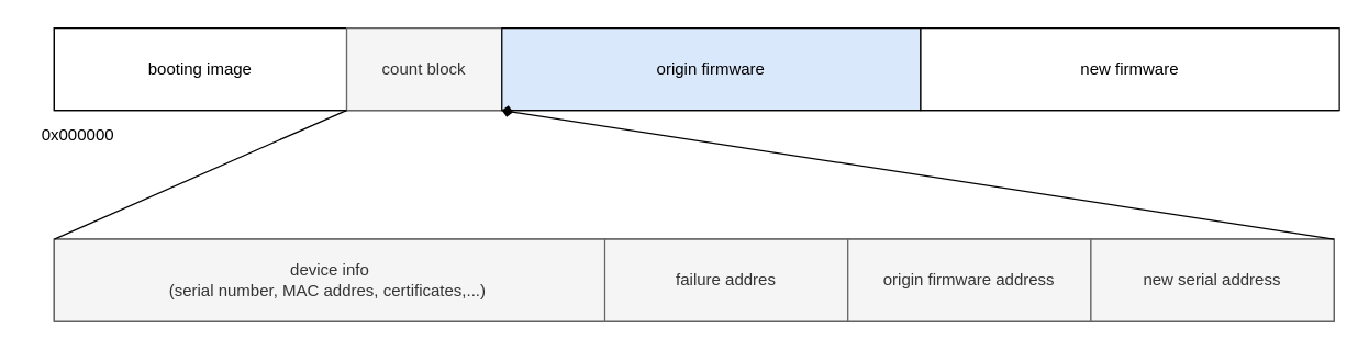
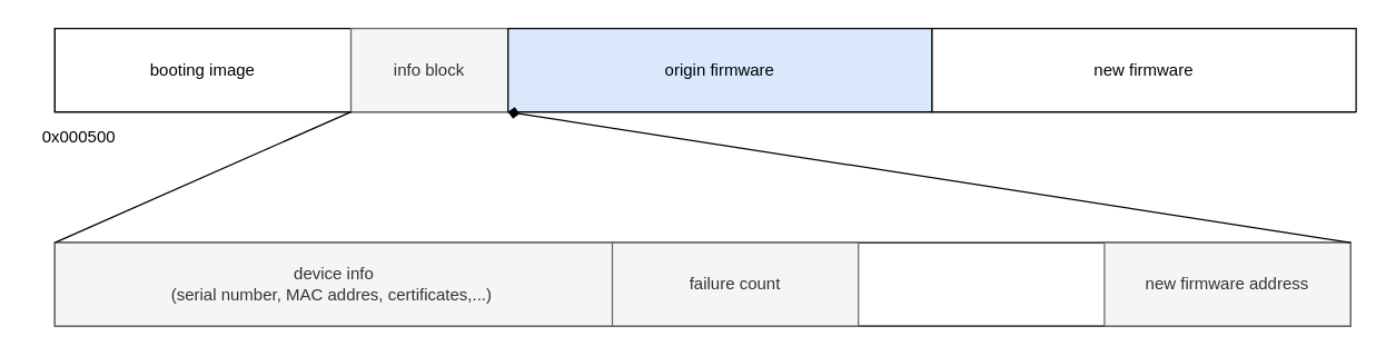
  <mxCell id="0" />
  <mxCell id="1" parent="0" />
  <mxCell id="2" value="" style="rounded=0;whiteSpace=wrap;html=1;" vertex="1" parent="1"><mxGeometry x="39" y="20" width="935" height="60" as="geometry" /></mxCell>
  <mxCell id="3" value="booting image" style="rounded=0;whiteSpace=wrap;html=1;" vertex="1" parent="1"><mxGeometry x="39" y="20" width="213" height="60" as="geometry" /></mxCell>
- <mxCell id="4" value="count block" style="rounded=0;whiteSpace=wrap;html=1;fillColor=#f5f5f5;fontColor=#333333;strokeColor=#666666;" vertex="1" parent="1"><mxGeometry x="252" y="20" width="113" height="60" as="geometry" /></mxCell>
+ <mxCell id="4" value="info block" style="rounded=0;whiteSpace=wrap;html=1;fillColor=#f5f5f5;fontColor=#333333;strokeColor=#666666;" vertex="1" parent="1"><mxGeometry x="252" y="20" width="113" height="60" as="geometry" /></mxCell>
  <mxCell id="5" value="&lt;span style=&quot;color: rgb(0, 0, 0);&quot;&gt;origin&amp;nbsp;&lt;/span&gt;firmware" style="rounded=0;whiteSpace=wrap;html=1;fillColor=#dae8fc;" vertex="1" parent="1"><mxGeometry x="365" y="20" width="305" height="60" as="geometry" /></mxCell>
  <mxCell id="6" value="&lt;span style=&quot;color: rgb(0, 0, 0);&quot;&gt;new&amp;nbsp;&lt;/span&gt;firmware" style="rounded=0;whiteSpace=wrap;html=1;" vertex="1" parent="1"><mxGeometry x="670" y="20" width="305" height="60" as="geometry" /></mxCell>
  <mxCell id="7" value="" style="rounded=0;whiteSpace=wrap;html=1;" vertex="1" parent="1"><mxGeometry x="39" y="174" width="932" height="60" as="geometry" /></mxCell>
  <mxCell id="8" value="device info&lt;div&gt;(serial number, MAC addres, certificates,...)&amp;nbsp;&lt;/div&gt;" style="rounded=0;whiteSpace=wrap;html=1;fillColor=#f5f5f5;fontColor=#333333;strokeColor=#666666;" vertex="1" parent="1"><mxGeometry x="39" y="174" width="402" height="60" as="geometry" /></mxCell>
- <mxCell id="9" value="failure addres" style="rounded=0;whiteSpace=wrap;html=1;fillColor=#f5f5f5;fontColor=#333333;strokeColor=#666666;" vertex="1" parent="1"><mxGeometry x="440" y="174" width="177" height="60" as="geometry" /></mxCell>
- <mxCell id="10" value="origin firmware address" style="rounded=0;whiteSpace=wrap;html=1;fillColor=#f5f5f5;fontColor=#333333;strokeColor=#666666;" vertex="1" parent="1"><mxGeometry x="617" y="174" width="177" height="60" as="geometry" /></mxCell>
- <mxCell id="11" value="new serial address" style="rounded=0;whiteSpace=wrap;html=1;fillColor=#f5f5f5;fontColor=#333333;strokeColor=#666666;" vertex="1" parent="1"><mxGeometry x="794" y="174" width="177" height="60" as="geometry" /></mxCell>
+ <mxCell id="9" value="failure count" style="rounded=0;whiteSpace=wrap;html=1;fillColor=#f5f5f5;fontColor=#333333;strokeColor=#666666;" vertex="1" parent="1"><mxGeometry x="440" y="174" width="177" height="60" as="geometry" /></mxCell>
+ <mxCell id="11" value="new firmware address" style="rounded=0;whiteSpace=wrap;html=1;fillColor=#f5f5f5;fontColor=#333333;strokeColor=#666666;" vertex="1" parent="1"><mxGeometry x="794" y="174" width="177" height="60" as="geometry" /></mxCell>
  <mxCell id="12" value="" style="endArrow=none;html=1;exitX=0;exitY=0;exitDx=0;exitDy=0;entryX=1;entryY=1;entryDx=0;entryDy=0;" edge="1" parent="1" source="8" target="3"><mxGeometry width="50" height="50" relative="1" as="geometry"><mxPoint x="456" y="214" as="sourcePoint" /><mxPoint x="506" y="164" as="targetPoint" /></mxGeometry></mxCell>
  <mxCell id="13" value="" style="endArrow=diamond;html=1;exitX=1;exitY=0;exitDx=0;exitDy=0;entryX=1;entryY=1;entryDx=0;entryDy=0;" edge="1" parent="1" source="11" target="4"><mxGeometry width="50" height="50" relative="1" as="geometry"><mxPoint x="49" y="152" as="sourcePoint" /><mxPoint x="262" y="90" as="targetPoint" /></mxGeometry></mxCell>
- <mxCell id="14" value="0x00&lt;span style=&quot;color: rgb(0, 0, 0);&quot;&gt;0000&lt;/span&gt;" style="text;html=1;align=center;verticalAlign=middle;resizable=0;points=[];autosize=1;strokeColor=none;fillColor=none;" vertex="1" parent="1"><mxGeometry x="20" y="85" width="71" height="26" as="geometry" /></mxCell>
+ <mxCell id="14" value="0x00&lt;span style=&quot;color: rgb(0, 0, 0);&quot;&gt;0500&lt;/span&gt;" style="text;html=1;align=center;verticalAlign=middle;resizable=0;points=[];autosize=1;strokeColor=none;fillColor=none;" vertex="1" parent="1"><mxGeometry x="20" y="85" width="71" height="26" as="geometry" /></mxCell>
